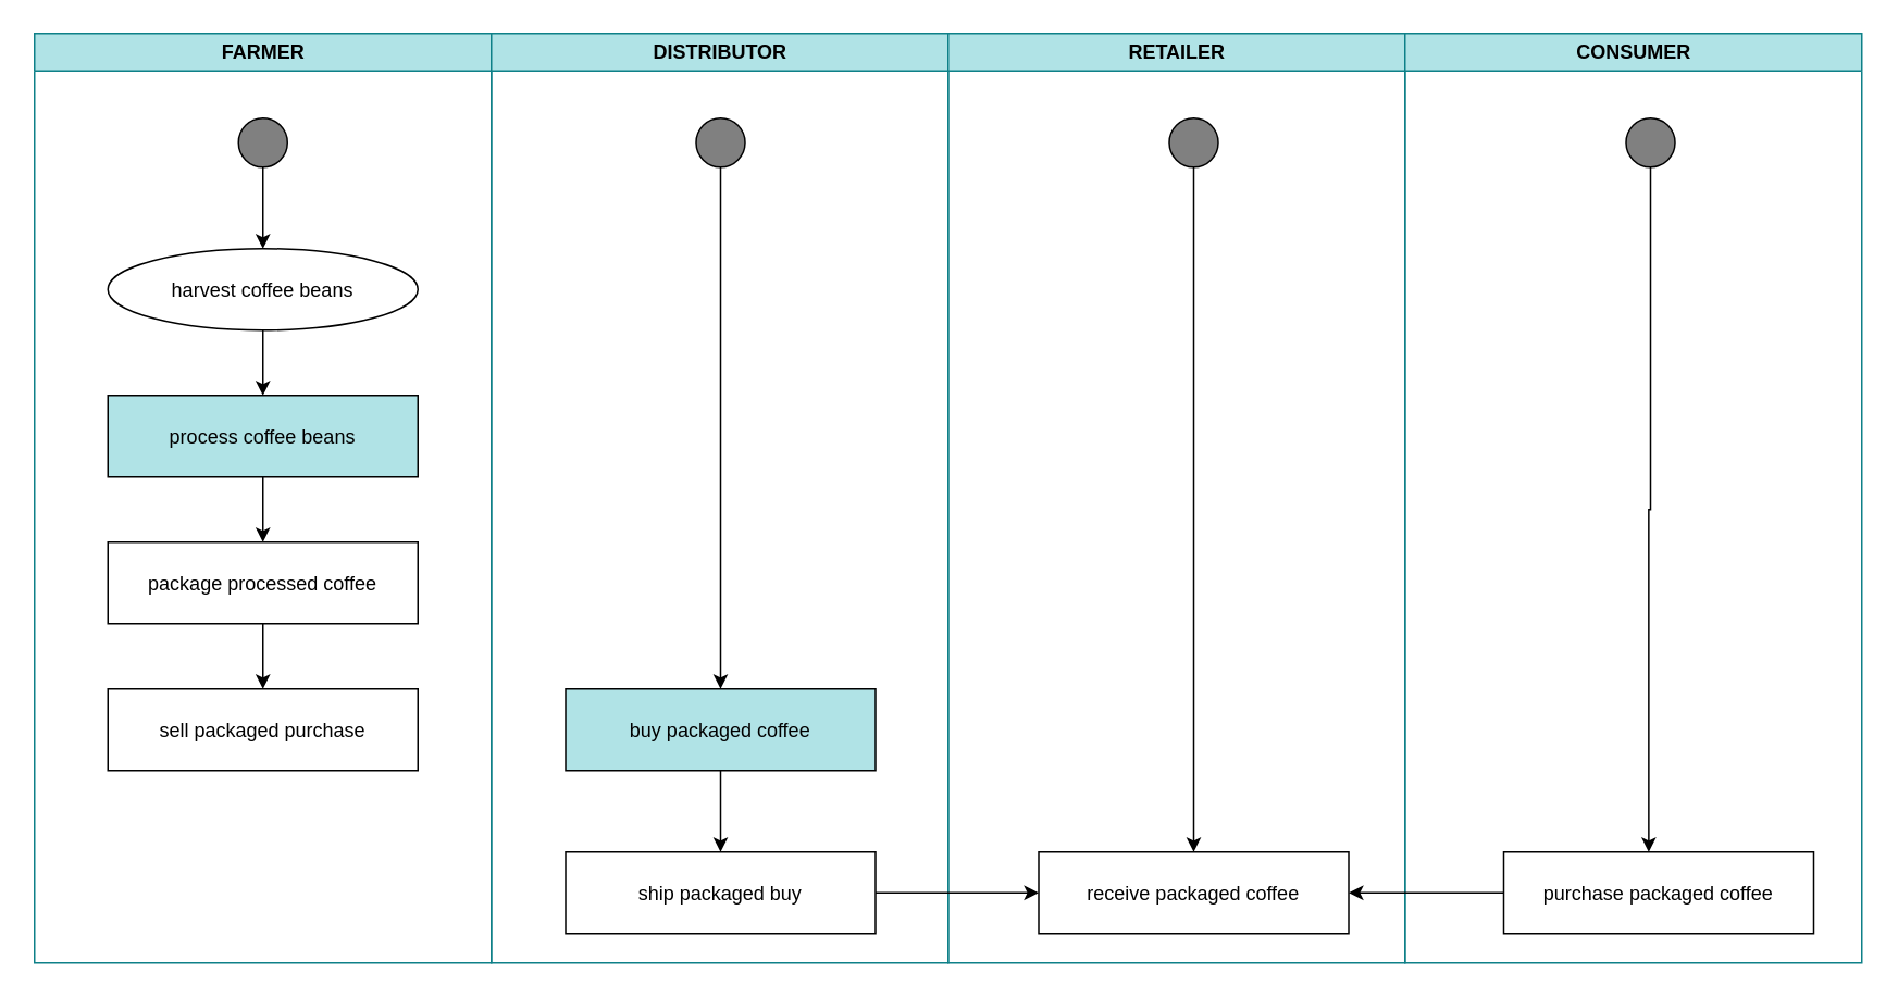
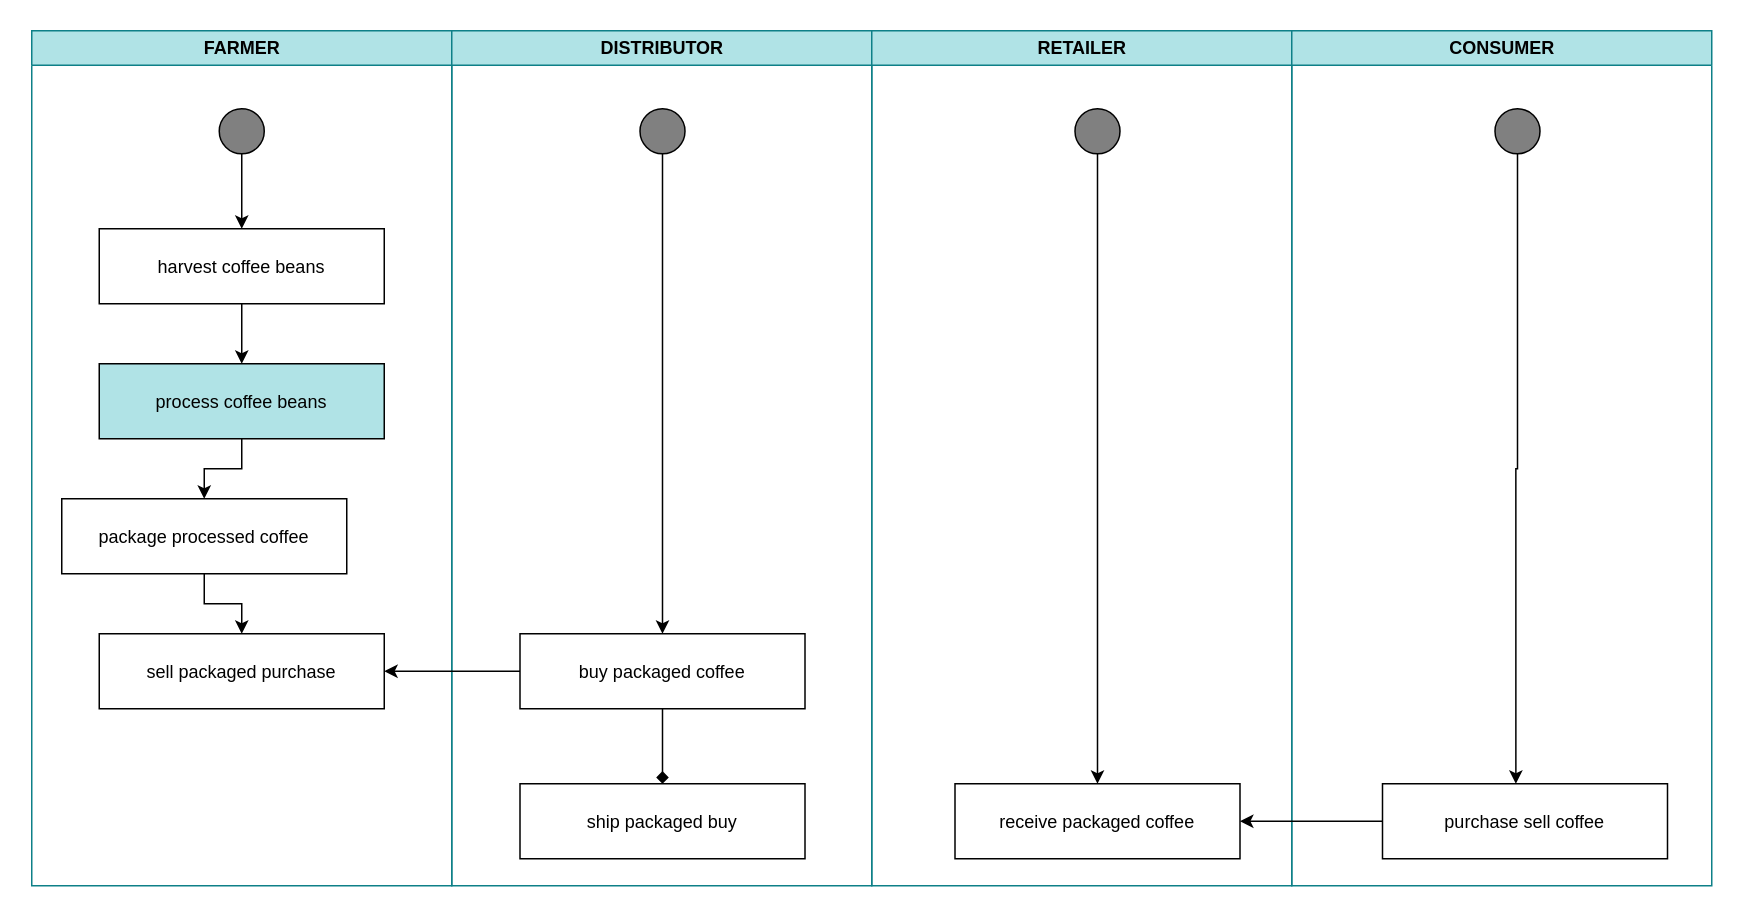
  <mxCell id="0" />
  <mxCell id="1" parent="0" />
  <mxCell id="2" value="FARMER" style="swimlane;whiteSpace=wrap;startSize=23;fillColor=#b0e3e6;strokeColor=#0e8088;" parent="1" vertex="1"><mxGeometry x="20.5" y="20" width="280" height="570" as="geometry" /></mxCell>
  <mxCell id="3" style="edgeStyle=orthogonalEdgeStyle;rounded=0;orthogonalLoop=1;jettySize=auto;html=1;entryX=0.5;entryY=0;entryDx=0;entryDy=0;" edge="1" parent="2" source="4" target="8"><mxGeometry relative="1" as="geometry" /></mxCell>
  <mxCell id="4" value="process coffee beans" style="fillColor=#b0e3e6;" parent="2" vertex="1"><mxGeometry x="45" y="222" width="190" height="50" as="geometry" /></mxCell>
  <mxCell id="5" style="edgeStyle=orthogonalEdgeStyle;rounded=0;orthogonalLoop=1;jettySize=auto;html=1;entryX=0.5;entryY=0;entryDx=0;entryDy=0;" edge="1" parent="2" source="6" target="4"><mxGeometry relative="1" as="geometry" /></mxCell>
- <mxCell id="6" value="harvest coffee beans" style="ellipse;" parent="2" vertex="1"><mxGeometry x="45" y="132" width="190" height="50" as="geometry" /></mxCell>
+ <mxCell id="6" value="harvest coffee beans" style="" parent="2" vertex="1"><mxGeometry x="45" y="132" width="190" height="50" as="geometry" /></mxCell>
  <mxCell id="7" style="edgeStyle=orthogonalEdgeStyle;rounded=0;orthogonalLoop=1;jettySize=auto;html=1;entryX=0.5;entryY=0;entryDx=0;entryDy=0;" edge="1" parent="2" source="8" target="9"><mxGeometry relative="1" as="geometry" /></mxCell>
- <mxCell id="8" value="package processed coffee" style="" parent="2" vertex="1"><mxGeometry x="45" y="312" width="190" height="50" as="geometry" /></mxCell>
+ <mxCell id="8" value="package processed coffee" style="" parent="2" vertex="1"><mxGeometry x="20" y="312" width="190" height="50" as="geometry" /></mxCell>
  <mxCell id="9" value="sell packaged purchase" style="" parent="2" vertex="1"><mxGeometry x="45" y="402" width="190" height="50" as="geometry" /></mxCell>
  <mxCell id="10" style="edgeStyle=orthogonalEdgeStyle;rounded=0;orthogonalLoop=1;jettySize=auto;html=1;entryX=0.5;entryY=0;entryDx=0;entryDy=0;" edge="1" parent="2" source="11" target="6"><mxGeometry relative="1" as="geometry" /></mxCell>
  <mxCell id="11" value="" style="ellipse;whiteSpace=wrap;html=1;aspect=fixed;strokeColor=#000000;fillColor=#808080;" vertex="1" parent="2"><mxGeometry x="125" y="52" width="30" height="30" as="geometry" /></mxCell>
  <mxCell id="12" value="DISTRIBUTOR" style="swimlane;whiteSpace=wrap;fillColor=#b0e3e6;strokeColor=#0e8088;" parent="1" vertex="1"><mxGeometry x="300.5" y="20" width="280" height="570" as="geometry" /></mxCell>
  <mxCell id="13" value="ship packaged buy" style="" parent="12" vertex="1"><mxGeometry x="45.5" y="502" width="190" height="50" as="geometry" /></mxCell>
- <mxCell id="14" style="edgeStyle=orthogonalEdgeStyle;rounded=0;orthogonalLoop=1;jettySize=auto;html=1;entryX=0.5;entryY=0;entryDx=0;entryDy=0;" edge="1" parent="12" source="15" target="13"><mxGeometry relative="1" as="geometry" /></mxCell>
- <mxCell id="15" value="buy packaged coffee" style="fillColor=#b0e3e6;" parent="12" vertex="1"><mxGeometry x="45.5" y="402" width="190" height="50" as="geometry" /></mxCell>
+ <mxCell id="14" style="edgeStyle=orthogonalEdgeStyle;rounded=0;orthogonalLoop=1;jettySize=auto;html=1;entryX=0.5;entryY=0;entryDx=0;entryDy=0;endArrow=diamond;" edge="1" parent="12" source="15" target="13"><mxGeometry relative="1" as="geometry" /></mxCell>
+ <mxCell id="15" value="buy packaged coffee" style="" parent="12" vertex="1"><mxGeometry x="45.5" y="402" width="190" height="50" as="geometry" /></mxCell>
  <mxCell id="16" style="edgeStyle=orthogonalEdgeStyle;rounded=0;orthogonalLoop=1;jettySize=auto;html=1;entryX=0.5;entryY=0;entryDx=0;entryDy=0;" edge="1" source="17" parent="12" target="15"><mxGeometry relative="1" as="geometry"><mxPoint x="305" y="270" as="targetPoint" /><Array as="points" /></mxGeometry></mxCell>
  <mxCell id="17" value="" style="ellipse;whiteSpace=wrap;html=1;aspect=fixed;fillColor=#808080;" vertex="1" parent="12"><mxGeometry x="125.5" y="52" width="30" height="30" as="geometry" /></mxCell>
  <mxCell id="18" value="RETAILER" style="swimlane;whiteSpace=wrap;fillColor=#b0e3e6;strokeColor=#0e8088;" parent="1" vertex="1"><mxGeometry x="580.5" y="20" width="280" height="570" as="geometry" /></mxCell>
  <mxCell id="19" value="receive packaged coffee" style="" parent="18" vertex="1"><mxGeometry x="55.5" y="502" width="190" height="50" as="geometry" /></mxCell>
  <mxCell id="20" style="edgeStyle=orthogonalEdgeStyle;rounded=0;orthogonalLoop=1;jettySize=auto;html=1;entryX=0.5;entryY=0;entryDx=0;entryDy=0;" edge="1" parent="18" source="21" target="19"><mxGeometry relative="1" as="geometry" /></mxCell>
  <mxCell id="21" value="" style="ellipse;whiteSpace=wrap;html=1;aspect=fixed;fillColor=#808080;" vertex="1" parent="18"><mxGeometry x="135.5" y="52" width="30" height="30" as="geometry" /></mxCell>
  <mxCell id="22" value="CONSUMER" style="swimlane;whiteSpace=wrap;fillColor=#b0e3e6;strokeColor=#0e8088;" parent="1" vertex="1"><mxGeometry x="860.5" y="20" width="280" height="570" as="geometry" /></mxCell>
- <mxCell id="23" value="purchase packaged coffee" style="" parent="22" vertex="1"><mxGeometry x="60.5" y="502" width="190" height="50" as="geometry" /></mxCell>
+ <mxCell id="23" value="purchase sell coffee" style="" parent="22" vertex="1"><mxGeometry x="60.5" y="502" width="190" height="50" as="geometry" /></mxCell>
  <mxCell id="24" style="edgeStyle=orthogonalEdgeStyle;rounded=0;orthogonalLoop=1;jettySize=auto;html=1;entryX=0.468;entryY=0;entryDx=0;entryDy=0;entryPerimeter=0;" edge="1" parent="22" source="25" target="23"><mxGeometry relative="1" as="geometry" /></mxCell>
  <mxCell id="25" value="" style="ellipse;whiteSpace=wrap;html=1;aspect=fixed;fillColor=#808080;" vertex="1" parent="22"><mxGeometry x="135.5" y="52" width="30" height="30" as="geometry" /></mxCell>
- <mxCell id="27" style="edgeStyle=orthogonalEdgeStyle;rounded=0;orthogonalLoop=1;jettySize=auto;html=1;entryX=0;entryY=0.5;entryDx=0;entryDy=0;" edge="1" parent="1" source="13" target="19"><mxGeometry relative="1" as="geometry" /></mxCell>
+ <mxCell id="26" value="" style="endArrow=classic;html=1;exitX=0;exitY=0.5;exitDx=0;exitDy=0;entryX=1;entryY=0.5;entryDx=0;entryDy=0;" parent="1" source="15" target="9" edge="1"><mxGeometry width="50" height="50" relative="1" as="geometry"><mxPoint x="626" y="262" as="sourcePoint" /><mxPoint x="576" y="312" as="targetPoint" /></mxGeometry></mxCell>
  <mxCell id="28" style="edgeStyle=orthogonalEdgeStyle;rounded=0;orthogonalLoop=1;jettySize=auto;html=1;exitX=0;exitY=0.5;exitDx=0;exitDy=0;entryX=1;entryY=0.5;entryDx=0;entryDy=0;" edge="1" parent="1" source="23" target="19"><mxGeometry relative="1" as="geometry" /></mxCell>
